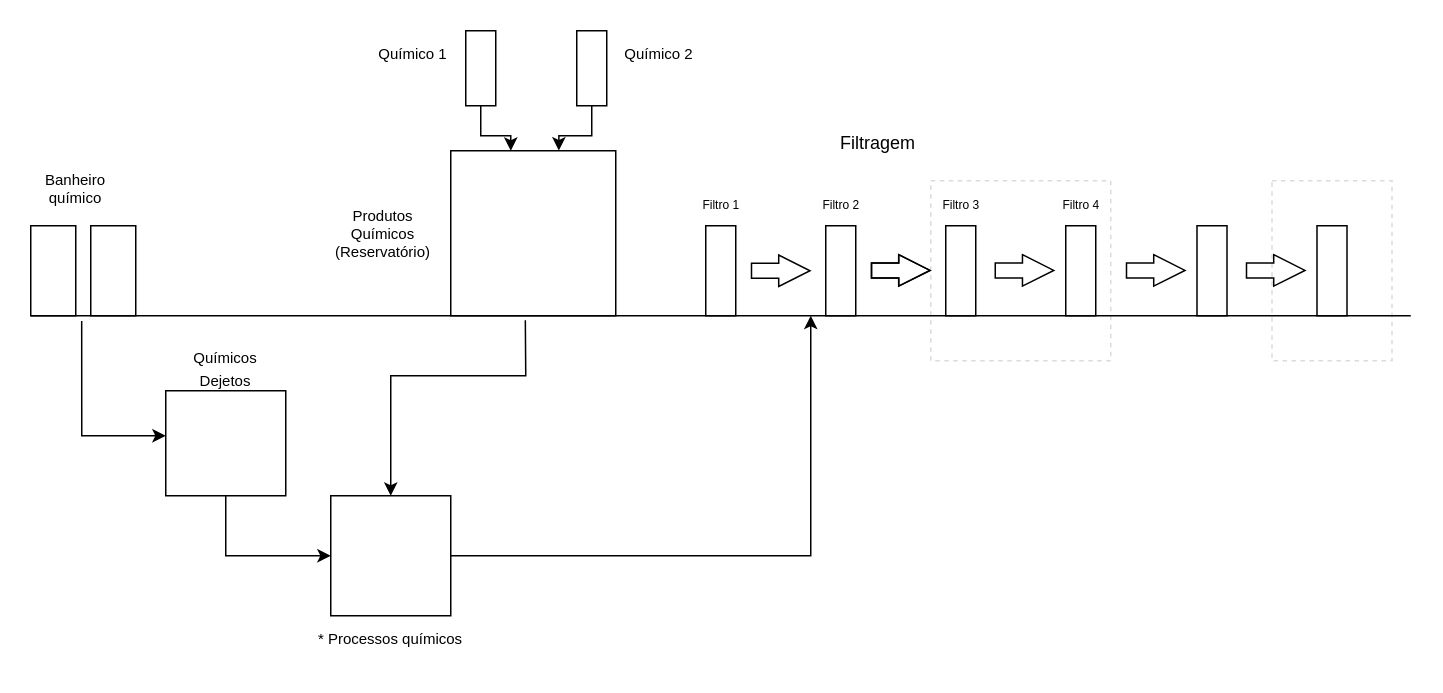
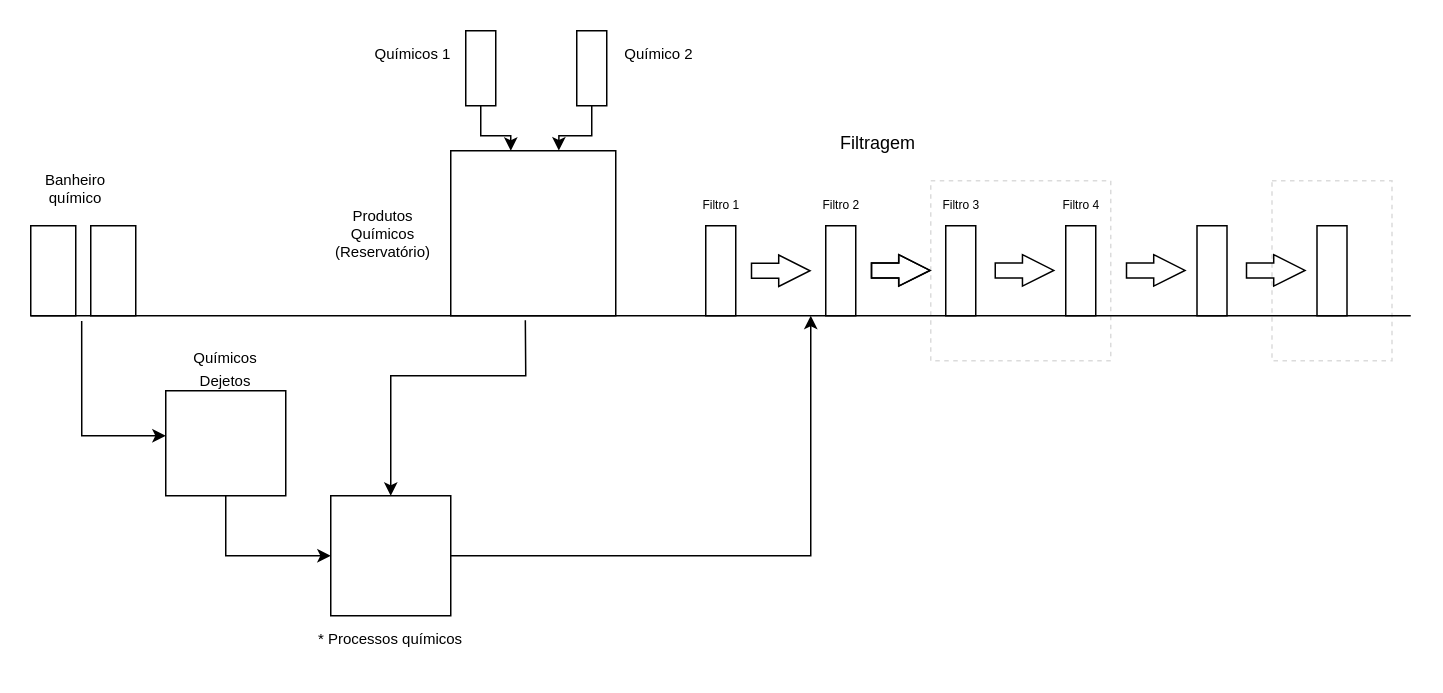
  <mxCell id="0" />
  <mxCell id="1" parent="0" />
  <mxCell id="2" value="" style="rounded=0;whiteSpace=wrap;html=1;dashed=1;strokeColor=#DBDBDB;fontColor=#707070;" vertex="1" parent="1"><mxGeometry x="847.5" y="120" width="80" height="120" as="geometry" /></mxCell>
  <mxCell id="3" value="" style="rounded=0;whiteSpace=wrap;html=1;dashed=1;strokeColor=#DBDBDB;fontColor=#707070;" vertex="1" parent="1"><mxGeometry x="620" y="120" width="120" height="120" as="geometry" /></mxCell>
  <mxCell id="4" value="" style="endArrow=none;html=1;rounded=0;" edge="1" parent="1"><mxGeometry width="50" height="50" relative="1" as="geometry"><mxPoint x="20" y="210" as="sourcePoint" /><mxPoint x="940" y="210" as="targetPoint" /></mxGeometry></mxCell>
  <mxCell id="5" value="" style="rounded=0;whiteSpace=wrap;html=1;" vertex="1" parent="1"><mxGeometry x="20" y="150" width="30" height="60" as="geometry" /></mxCell>
  <mxCell id="6" value="" style="rounded=0;whiteSpace=wrap;html=1;" vertex="1" parent="1"><mxGeometry x="60" y="150" width="30" height="60" as="geometry" /></mxCell>
  <mxCell id="7" value="Banheiro químico" style="text;html=1;align=center;verticalAlign=middle;whiteSpace=wrap;rounded=0;fontSize=10;" vertex="1" parent="1"><mxGeometry x="20" y="110" width="60" height="30" as="geometry" /></mxCell>
  <mxCell id="8" value="" style="rounded=0;whiteSpace=wrap;html=1;" vertex="1" parent="1"><mxGeometry x="110" y="260" width="80" height="70" as="geometry" /></mxCell>
  <mxCell id="9" value="" style="endArrow=classic;html=1;rounded=0;exitX=1.132;exitY=1.057;exitDx=0;exitDy=0;exitPerimeter=0;" edge="1" parent="1" source="5"><mxGeometry width="50" height="50" relative="1" as="geometry"><mxPoint x="400" y="310" as="sourcePoint" /><mxPoint x="110" y="290" as="targetPoint" /><Array as="points"><mxPoint x="54" y="290" /></Array></mxGeometry></mxCell>
  <mxCell id="10" value="" style="rounded=0;whiteSpace=wrap;html=1;" vertex="1" parent="1"><mxGeometry x="220" y="330" width="80" height="80" as="geometry" /></mxCell>
  <mxCell id="11" value="" style="endArrow=classic;html=1;rounded=0;exitX=1.132;exitY=1.057;exitDx=0;exitDy=0;exitPerimeter=0;entryX=0;entryY=0.5;entryDx=0;entryDy=0;" edge="1" parent="1" target="10"><mxGeometry width="50" height="50" relative="1" as="geometry"><mxPoint x="150" y="330" as="sourcePoint" /><mxPoint x="206" y="412" as="targetPoint" /><Array as="points"><mxPoint x="150" y="370" /></Array></mxGeometry></mxCell>
  <mxCell id="12" value="&lt;font style=&quot;font-size: 10px;&quot;&gt;Químicos&lt;br&gt;Dejetos&lt;/font&gt;" style="text;html=1;align=center;verticalAlign=middle;whiteSpace=wrap;rounded=0;" vertex="1" parent="1"><mxGeometry x="110" y="230" width="80" height="30" as="geometry" /></mxCell>
  <mxCell id="13" value="" style="whiteSpace=wrap;html=1;aspect=fixed;" vertex="1" parent="1"><mxGeometry x="300" y="100" width="110" height="110" as="geometry" /></mxCell>
  <mxCell id="14" value="" style="endArrow=classic;html=1;rounded=0;exitX=0.452;exitY=1.027;exitDx=0;exitDy=0;exitPerimeter=0;entryX=0.5;entryY=0;entryDx=0;entryDy=0;" edge="1" parent="1" source="13" target="10"><mxGeometry width="50" height="50" relative="1" as="geometry"><mxPoint x="400" y="310" as="sourcePoint" /><mxPoint x="450" y="260" as="targetPoint" /><Array as="points"><mxPoint x="350" y="250" /><mxPoint x="260" y="250" /></Array></mxGeometry></mxCell>
  <mxCell id="15" value="Produtos Químicos (Reservatório)" style="text;html=1;align=center;verticalAlign=middle;whiteSpace=wrap;rounded=0;fontSize=10;" vertex="1" parent="1"><mxGeometry x="220" y="140" width="70" height="30" as="geometry" /></mxCell>
  <mxCell id="16" value="" style="rounded=0;whiteSpace=wrap;html=1;" vertex="1" parent="1"><mxGeometry x="310" y="20" width="20" height="50" as="geometry" /></mxCell>
  <mxCell id="17" value="" style="rounded=0;whiteSpace=wrap;html=1;" vertex="1" parent="1"><mxGeometry x="384" y="20" width="20" height="50" as="geometry" /></mxCell>
  <mxCell id="18" value="" style="endArrow=classic;html=1;rounded=0;exitX=1;exitY=0.5;exitDx=0;exitDy=0;" edge="1" parent="1" source="10"><mxGeometry width="50" height="50" relative="1" as="geometry"><mxPoint x="350" y="360" as="sourcePoint" /><mxPoint x="540" y="210" as="targetPoint" /><Array as="points"><mxPoint x="540" y="370" /></Array></mxGeometry></mxCell>
  <mxCell id="19" value="* Processos químicos" style="text;html=1;align=center;verticalAlign=middle;whiteSpace=wrap;rounded=0;fontSize=10;" vertex="1" parent="1"><mxGeometry x="210" y="410" width="100" height="30" as="geometry" /></mxCell>
  <mxCell id="20" value="" style="rounded=0;whiteSpace=wrap;html=1;" vertex="1" parent="1"><mxGeometry x="470" y="150" width="20" height="60" as="geometry" /></mxCell>
  <mxCell id="21" value="Filtragem" style="text;html=1;align=center;verticalAlign=middle;whiteSpace=wrap;rounded=0;" vertex="1" parent="1"><mxGeometry x="550" y="80" width="70" height="30" as="geometry" /></mxCell>
- <mxCell id="22" value="Químico 1" style="text;html=1;align=center;verticalAlign=middle;whiteSpace=wrap;rounded=0;fontSize=10;" vertex="1" parent="1"><mxGeometry x="240" y="20" width="70" height="30" as="geometry" /></mxCell>
+ <mxCell id="22" value="Químicos 1" style="text;html=1;align=center;verticalAlign=middle;whiteSpace=wrap;rounded=0;fontSize=10;" vertex="1" parent="1"><mxGeometry x="240" y="20" width="70" height="30" as="geometry" /></mxCell>
  <mxCell id="23" value="Químico 2" style="text;html=1;align=center;verticalAlign=middle;whiteSpace=wrap;rounded=0;fontSize=10;" vertex="1" parent="1"><mxGeometry x="404" y="20" width="70" height="30" as="geometry" /></mxCell>
  <mxCell id="24" value="" style="rounded=0;whiteSpace=wrap;html=1;" vertex="1" parent="1"><mxGeometry x="550" y="150" width="20" height="60" as="geometry" /></mxCell>
  <mxCell id="25" value="" style="rounded=0;whiteSpace=wrap;html=1;" vertex="1" parent="1"><mxGeometry x="630" y="150" width="20" height="60" as="geometry" /></mxCell>
  <mxCell id="26" value="" style="rounded=0;whiteSpace=wrap;html=1;" vertex="1" parent="1"><mxGeometry x="710" y="150" width="20" height="60" as="geometry" /></mxCell>
  <mxCell id="27" value="" style="shape=flexArrow;endArrow=classic;html=1;rounded=0;endWidth=10;endSize=6.619;" edge="1" parent="1"><mxGeometry width="50" height="50" relative="1" as="geometry"><mxPoint x="500" y="180" as="sourcePoint" /><mxPoint x="540" y="180" as="targetPoint" /></mxGeometry></mxCell>
  <mxCell id="28" value="&lt;font style=&quot;font-size: 8px;&quot;&gt;Filtro 1&lt;/font&gt;" style="text;html=1;align=center;verticalAlign=middle;whiteSpace=wrap;rounded=0;" vertex="1" parent="1"><mxGeometry x="462.5" y="130" width="35" height="10" as="geometry" /></mxCell>
  <mxCell id="29" value="&lt;font style=&quot;font-size: 8px;&quot;&gt;Filtro 2&lt;/font&gt;" style="text;html=1;align=center;verticalAlign=middle;whiteSpace=wrap;rounded=0;" vertex="1" parent="1"><mxGeometry x="542.5" y="130" width="35" height="10" as="geometry" /></mxCell>
  <mxCell id="30" value="&lt;font style=&quot;font-size: 8px;&quot;&gt;Filtro 3&lt;/font&gt;" style="text;html=1;align=center;verticalAlign=middle;whiteSpace=wrap;rounded=0;" vertex="1" parent="1"><mxGeometry x="622.5" y="130" width="35" height="10" as="geometry" /></mxCell>
  <mxCell id="31" value="&lt;font style=&quot;font-size: 8px;&quot;&gt;Filtro 4&lt;/font&gt;" style="text;html=1;align=center;verticalAlign=middle;whiteSpace=wrap;rounded=0;" vertex="1" parent="1"><mxGeometry x="702.5" y="130" width="35" height="10" as="geometry" /></mxCell>
  <mxCell id="32" value="" style="shape=flexArrow;endArrow=classic;html=1;rounded=0;endWidth=10;endSize=6.619;" edge="1" parent="1"><mxGeometry width="50" height="50" relative="1" as="geometry"><mxPoint x="580" y="179.76" as="sourcePoint" /><mxPoint x="620" y="179.76" as="targetPoint" /></mxGeometry></mxCell>
  <mxCell id="33" value="" style="shape=flexArrow;endArrow=classic;html=1;rounded=0;endWidth=10;endSize=6.619;" edge="1" parent="1"><mxGeometry width="50" height="50" relative="1" as="geometry"><mxPoint x="580" y="179.76" as="sourcePoint" /><mxPoint x="620" y="179.76" as="targetPoint" /></mxGeometry></mxCell>
  <mxCell id="34" value="" style="shape=flexArrow;endArrow=classic;html=1;rounded=0;endWidth=10;endSize=6.619;" edge="1" parent="1"><mxGeometry width="50" height="50" relative="1" as="geometry"><mxPoint x="662.5" y="179.76" as="sourcePoint" /><mxPoint x="702.5" y="179.76" as="targetPoint" /></mxGeometry></mxCell>
  <mxCell id="35" style="edgeStyle=orthogonalEdgeStyle;rounded=0;orthogonalLoop=1;jettySize=auto;html=1;entryX=0.364;entryY=0;entryDx=0;entryDy=0;entryPerimeter=0;" edge="1" parent="1" source="16" target="13"><mxGeometry relative="1" as="geometry" /></mxCell>
  <mxCell id="36" style="edgeStyle=orthogonalEdgeStyle;rounded=0;orthogonalLoop=1;jettySize=auto;html=1;entryX=0.655;entryY=-0.001;entryDx=0;entryDy=0;entryPerimeter=0;" edge="1" parent="1" source="17" target="13"><mxGeometry relative="1" as="geometry" /></mxCell>
  <mxCell id="37" value="" style="rounded=0;whiteSpace=wrap;html=1;" vertex="1" parent="1"><mxGeometry x="797.5" y="150" width="20" height="60" as="geometry" /></mxCell>
  <mxCell id="38" value="" style="shape=flexArrow;endArrow=classic;html=1;rounded=0;endWidth=10;endSize=6.619;" edge="1" parent="1"><mxGeometry width="50" height="50" relative="1" as="geometry"><mxPoint x="750" y="179.76" as="sourcePoint" /><mxPoint x="790" y="179.76" as="targetPoint" /></mxGeometry></mxCell>
  <mxCell id="39" value="" style="rounded=0;whiteSpace=wrap;html=1;" vertex="1" parent="1"><mxGeometry x="877.5" y="150" width="20" height="60" as="geometry" /></mxCell>
  <mxCell id="40" value="" style="shape=flexArrow;endArrow=classic;html=1;rounded=0;endWidth=10;endSize=6.619;" edge="1" parent="1"><mxGeometry width="50" height="50" relative="1" as="geometry"><mxPoint x="830" y="179.76" as="sourcePoint" /><mxPoint x="870" y="179.76" as="targetPoint" /></mxGeometry></mxCell>
